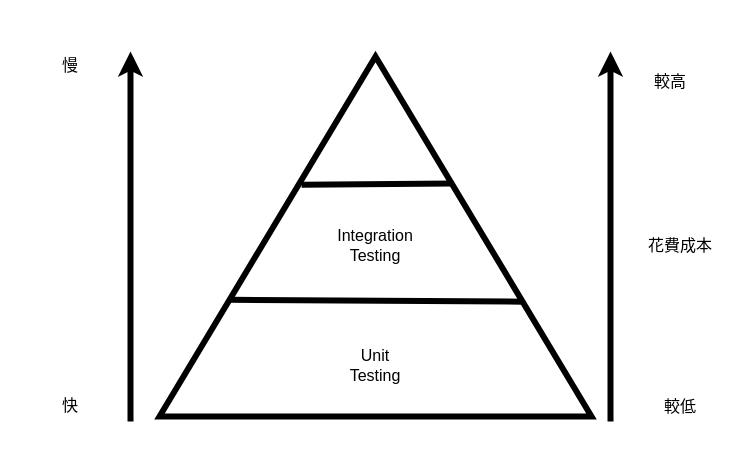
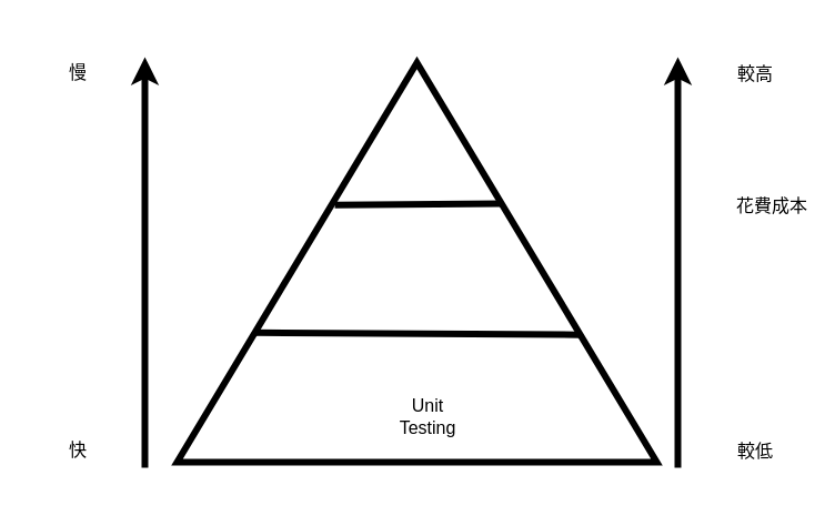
  <mxCell id="0" />
  <mxCell id="1" parent="0" />
  <mxCell id="2" value="" style="triangle;whiteSpace=wrap;html=1;rotation=-90;strokeColor=#000000;fillColor=none;strokeWidth=6;" parent="1" vertex="1"><mxGeometry x="195" y="20" width="360" height="432" as="geometry" /></mxCell>
  <mxCell id="3" value="" style="endArrow=none;html=1;exitX=0.644;exitY=0.329;exitDx=0;exitDy=0;exitPerimeter=0;entryX=0.647;entryY=0.679;entryDx=0;entryDy=0;entryPerimeter=0;strokeWidth=6;" parent="1" source="2" target="2" edge="1"><mxGeometry width="50" height="50" relative="1" as="geometry"><mxPoint x="320" y="290" as="sourcePoint" /><mxPoint x="370" y="240" as="targetPoint" /></mxGeometry></mxCell>
  <mxCell id="4" value="" style="endArrow=none;html=1;exitX=0.324;exitY=0.161;exitDx=0;exitDy=0;exitPerimeter=0;entryX=0.319;entryY=0.841;entryDx=0;entryDy=0;entryPerimeter=0;strokeWidth=6;" parent="1" source="2" target="2" edge="1"><mxGeometry width="50" height="50" relative="1" as="geometry"><mxPoint x="209.996" y="310" as="sourcePoint" /><mxPoint x="360.056" y="310" as="targetPoint" /></mxGeometry></mxCell>
- <mxCell id="5" value="&lt;font style=&quot;font-size: 16px;&quot;&gt;Integration&lt;br&gt;Testing&lt;br&gt;&lt;/font&gt;" style="text;html=1;strokeColor=none;fillColor=none;align=center;verticalAlign=middle;whiteSpace=wrap;rounded=0;strokeWidth=6;" parent="1" vertex="1"><mxGeometry x="325" y="230" width="100" height="30" as="geometry" /></mxCell>
- <mxCell id="6" value="&lt;font style=&quot;font-size: 16px;&quot;&gt;Unit&lt;br&gt;Testing&lt;br&gt;&lt;/font&gt;" style="text;html=1;strokeColor=none;fillColor=none;align=center;verticalAlign=middle;whiteSpace=wrap;rounded=0;strokeWidth=6;" parent="1" vertex="1"><mxGeometry x="325" y="350" width="100" height="30" as="geometry" /></mxCell>
+ <mxCell id="6" value="&lt;font style=&quot;font-size: 16px;&quot;&gt;Unit&lt;br&gt;Testing&lt;br&gt;&lt;/font&gt;" style="text;html=1;strokeColor=none;fillColor=none;align=center;verticalAlign=middle;whiteSpace=wrap;rounded=0;strokeWidth=6;" parent="1" vertex="1"><mxGeometry x="335" y="360" width="100" height="30" as="geometry" /></mxCell>
  <mxCell id="7" value="" style="endArrow=classic;html=1;strokeWidth=6;fontSize=16;" parent="1" edge="1"><mxGeometry width="50" height="50" relative="1" as="geometry"><mxPoint x="130" y="421" as="sourcePoint" /><mxPoint x="130" y="51" as="targetPoint" /></mxGeometry></mxCell>
  <mxCell id="8" value="" style="endArrow=classic;html=1;strokeWidth=6;fontSize=16;" parent="1" edge="1"><mxGeometry width="50" height="50" relative="1" as="geometry"><mxPoint x="610" y="421" as="sourcePoint" /><mxPoint x="610" y="51" as="targetPoint" /></mxGeometry></mxCell>
- <mxCell id="9" value="&lt;font style=&quot;font-size: 16px;&quot;&gt;花費成本&lt;br&gt;&lt;/font&gt;" style="text;html=1;strokeColor=none;fillColor=none;align=center;verticalAlign=middle;whiteSpace=wrap;rounded=0;strokeWidth=6;" parent="1" vertex="1"><mxGeometry x="630" y="230" width="100" height="30" as="geometry" /></mxCell>
+ <mxCell id="9" value="&lt;font style=&quot;font-size: 16px;&quot;&gt;花費成本&lt;br&gt;&lt;/font&gt;" style="text;html=1;strokeColor=none;fillColor=none;align=center;verticalAlign=middle;whiteSpace=wrap;rounded=0;strokeWidth=6;" parent="1" vertex="1"><mxGeometry x="645" y="170" width="100" height="30" as="geometry" /></mxCell>
  <mxCell id="10" value="&lt;font style=&quot;font-size: 16px;&quot;&gt;慢&lt;br&gt;&lt;/font&gt;" style="text;html=1;strokeColor=none;fillColor=none;align=center;verticalAlign=middle;whiteSpace=wrap;rounded=0;strokeWidth=6;" parent="1" vertex="1"><mxGeometry x="20" y="50" width="100" height="30" as="geometry" /></mxCell>
  <mxCell id="11" value="&lt;font style=&quot;font-size: 16px;&quot;&gt;快&lt;br&gt;&lt;/font&gt;" style="text;html=1;strokeColor=none;fillColor=none;align=center;verticalAlign=middle;whiteSpace=wrap;rounded=0;strokeWidth=6;" parent="1" vertex="1"><mxGeometry x="20" y="390" width="100" height="30" as="geometry" /></mxCell>
- <mxCell id="12" value="&lt;font style=&quot;font-size: 16px;&quot;&gt;較高&lt;br&gt;&lt;/font&gt;" style="text;html=1;strokeColor=none;fillColor=none;align=center;verticalAlign=middle;whiteSpace=wrap;rounded=0;strokeWidth=6;" parent="1" vertex="1"><mxGeometry x="620" y="66" width="100" height="30" as="geometry" /></mxCell>
+ <mxCell id="12" value="&lt;font style=&quot;font-size: 16px;&quot;&gt;較高&lt;br&gt;&lt;/font&gt;" style="text;html=1;strokeColor=none;fillColor=none;align=center;verticalAlign=middle;whiteSpace=wrap;rounded=0;strokeWidth=6;" parent="1" vertex="1"><mxGeometry x="630" y="51" width="100" height="30" as="geometry" /></mxCell>
  <mxCell id="13" value="&lt;font style=&quot;font-size: 16px;&quot;&gt;較低&lt;br&gt;&lt;/font&gt;" style="text;html=1;strokeColor=none;fillColor=none;align=center;verticalAlign=middle;whiteSpace=wrap;rounded=0;strokeWidth=6;" parent="1" vertex="1"><mxGeometry x="630" y="391" width="100" height="30" as="geometry" /></mxCell>
